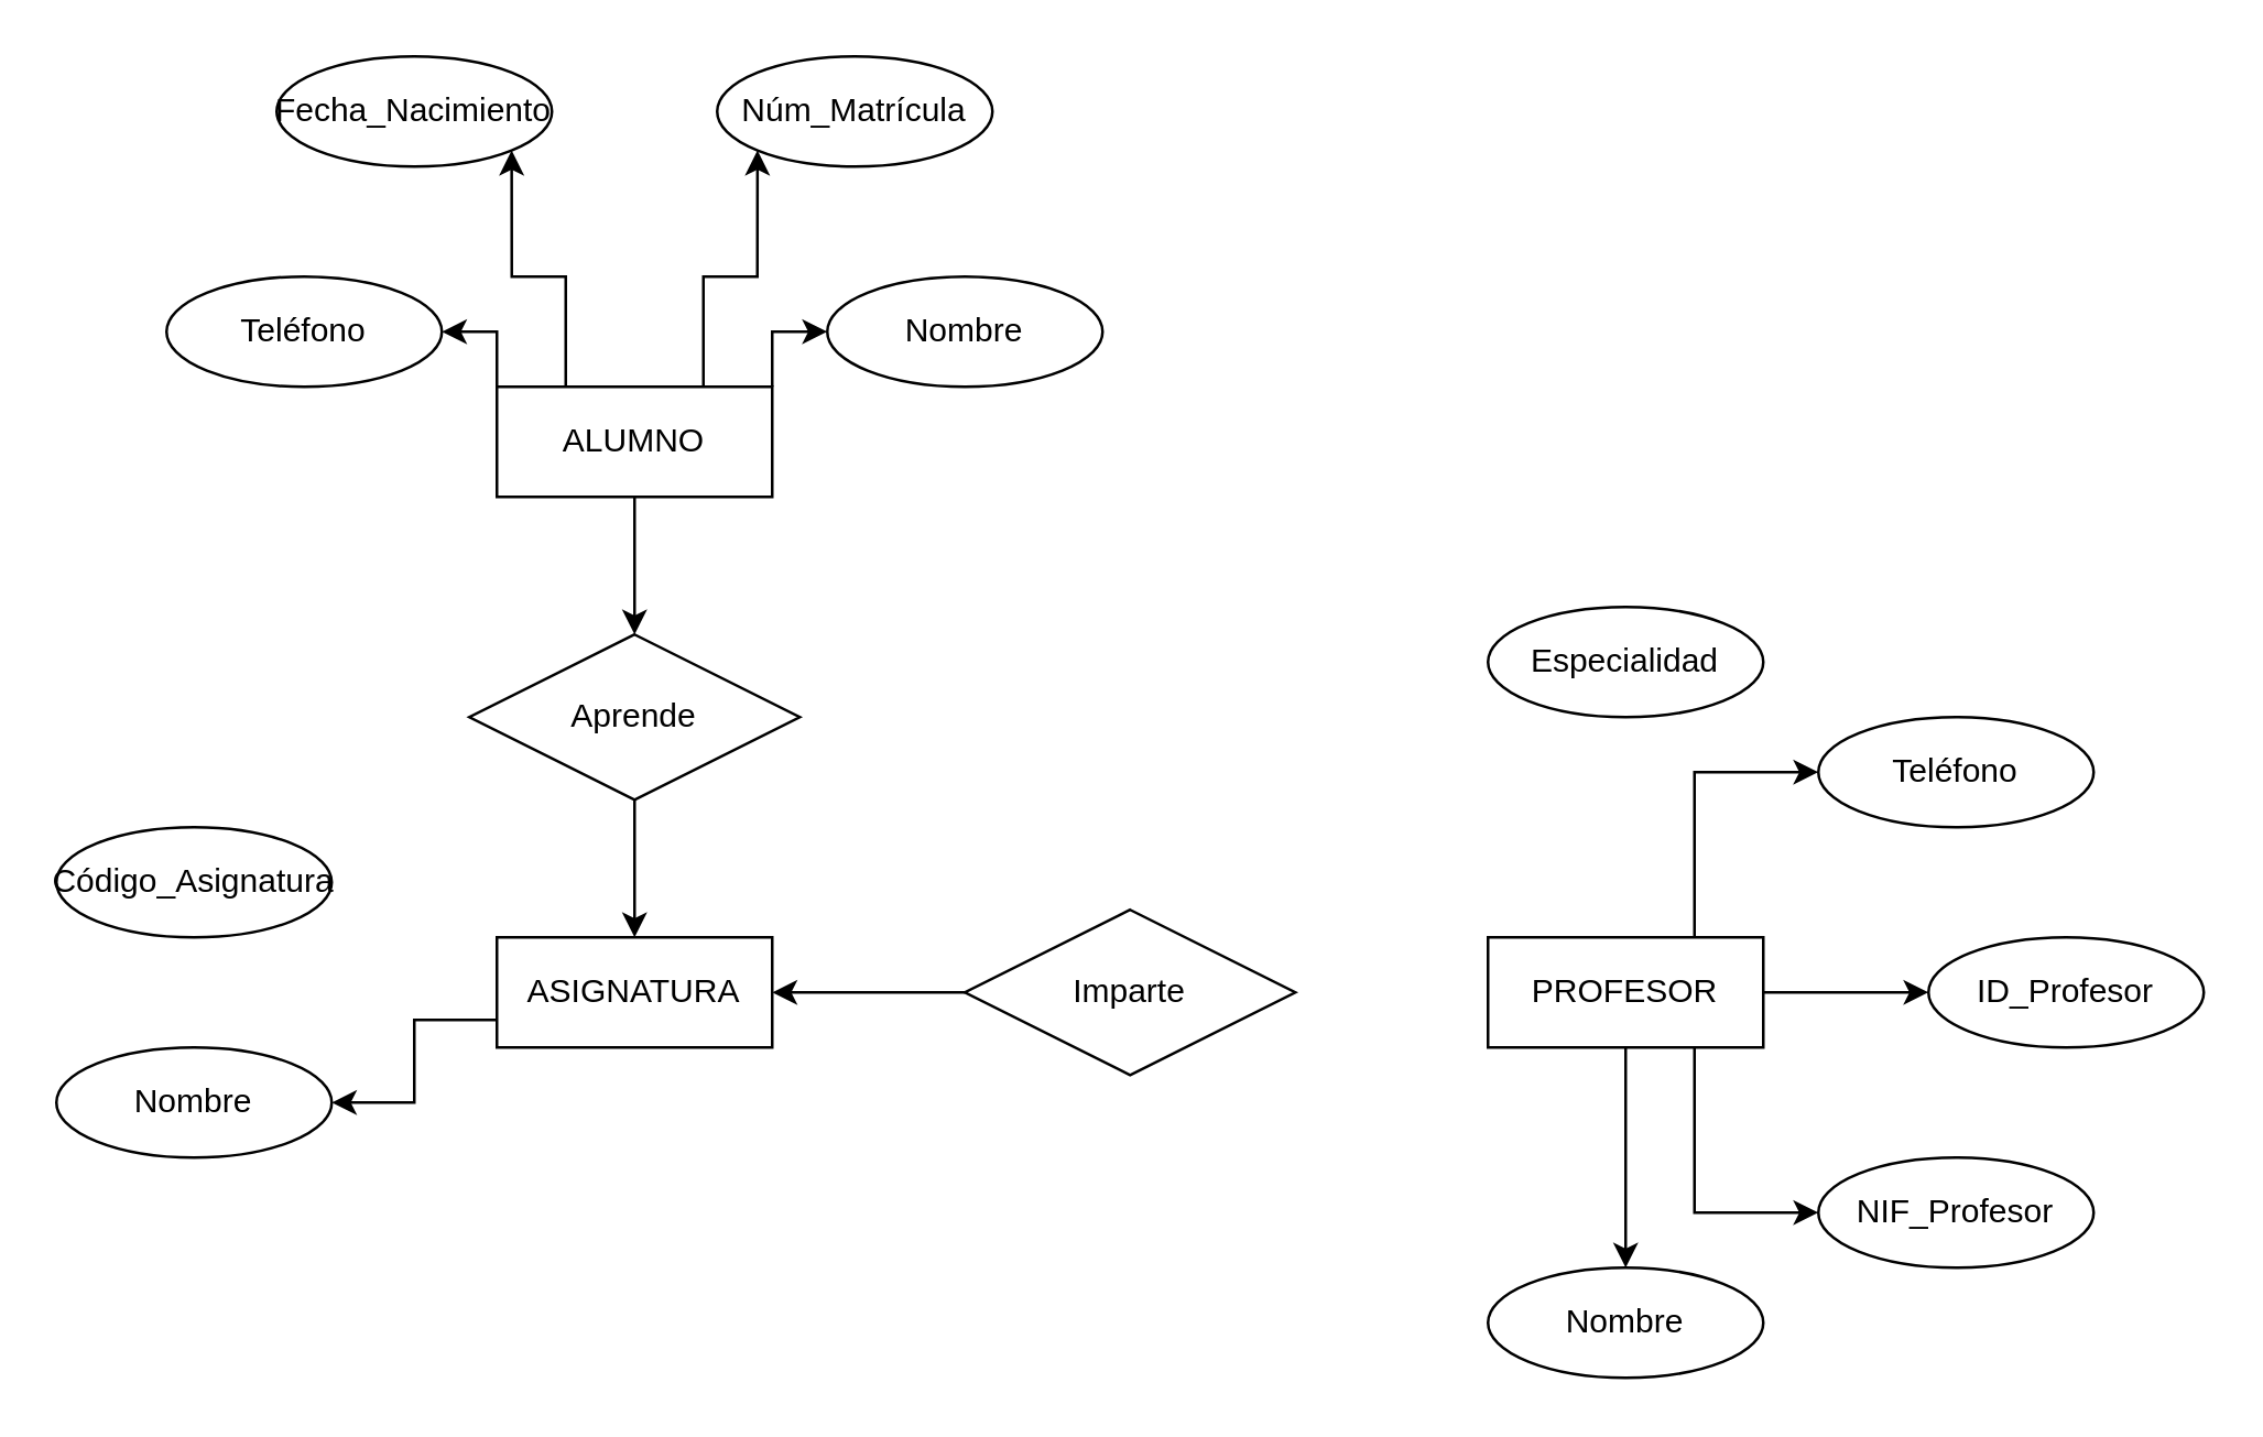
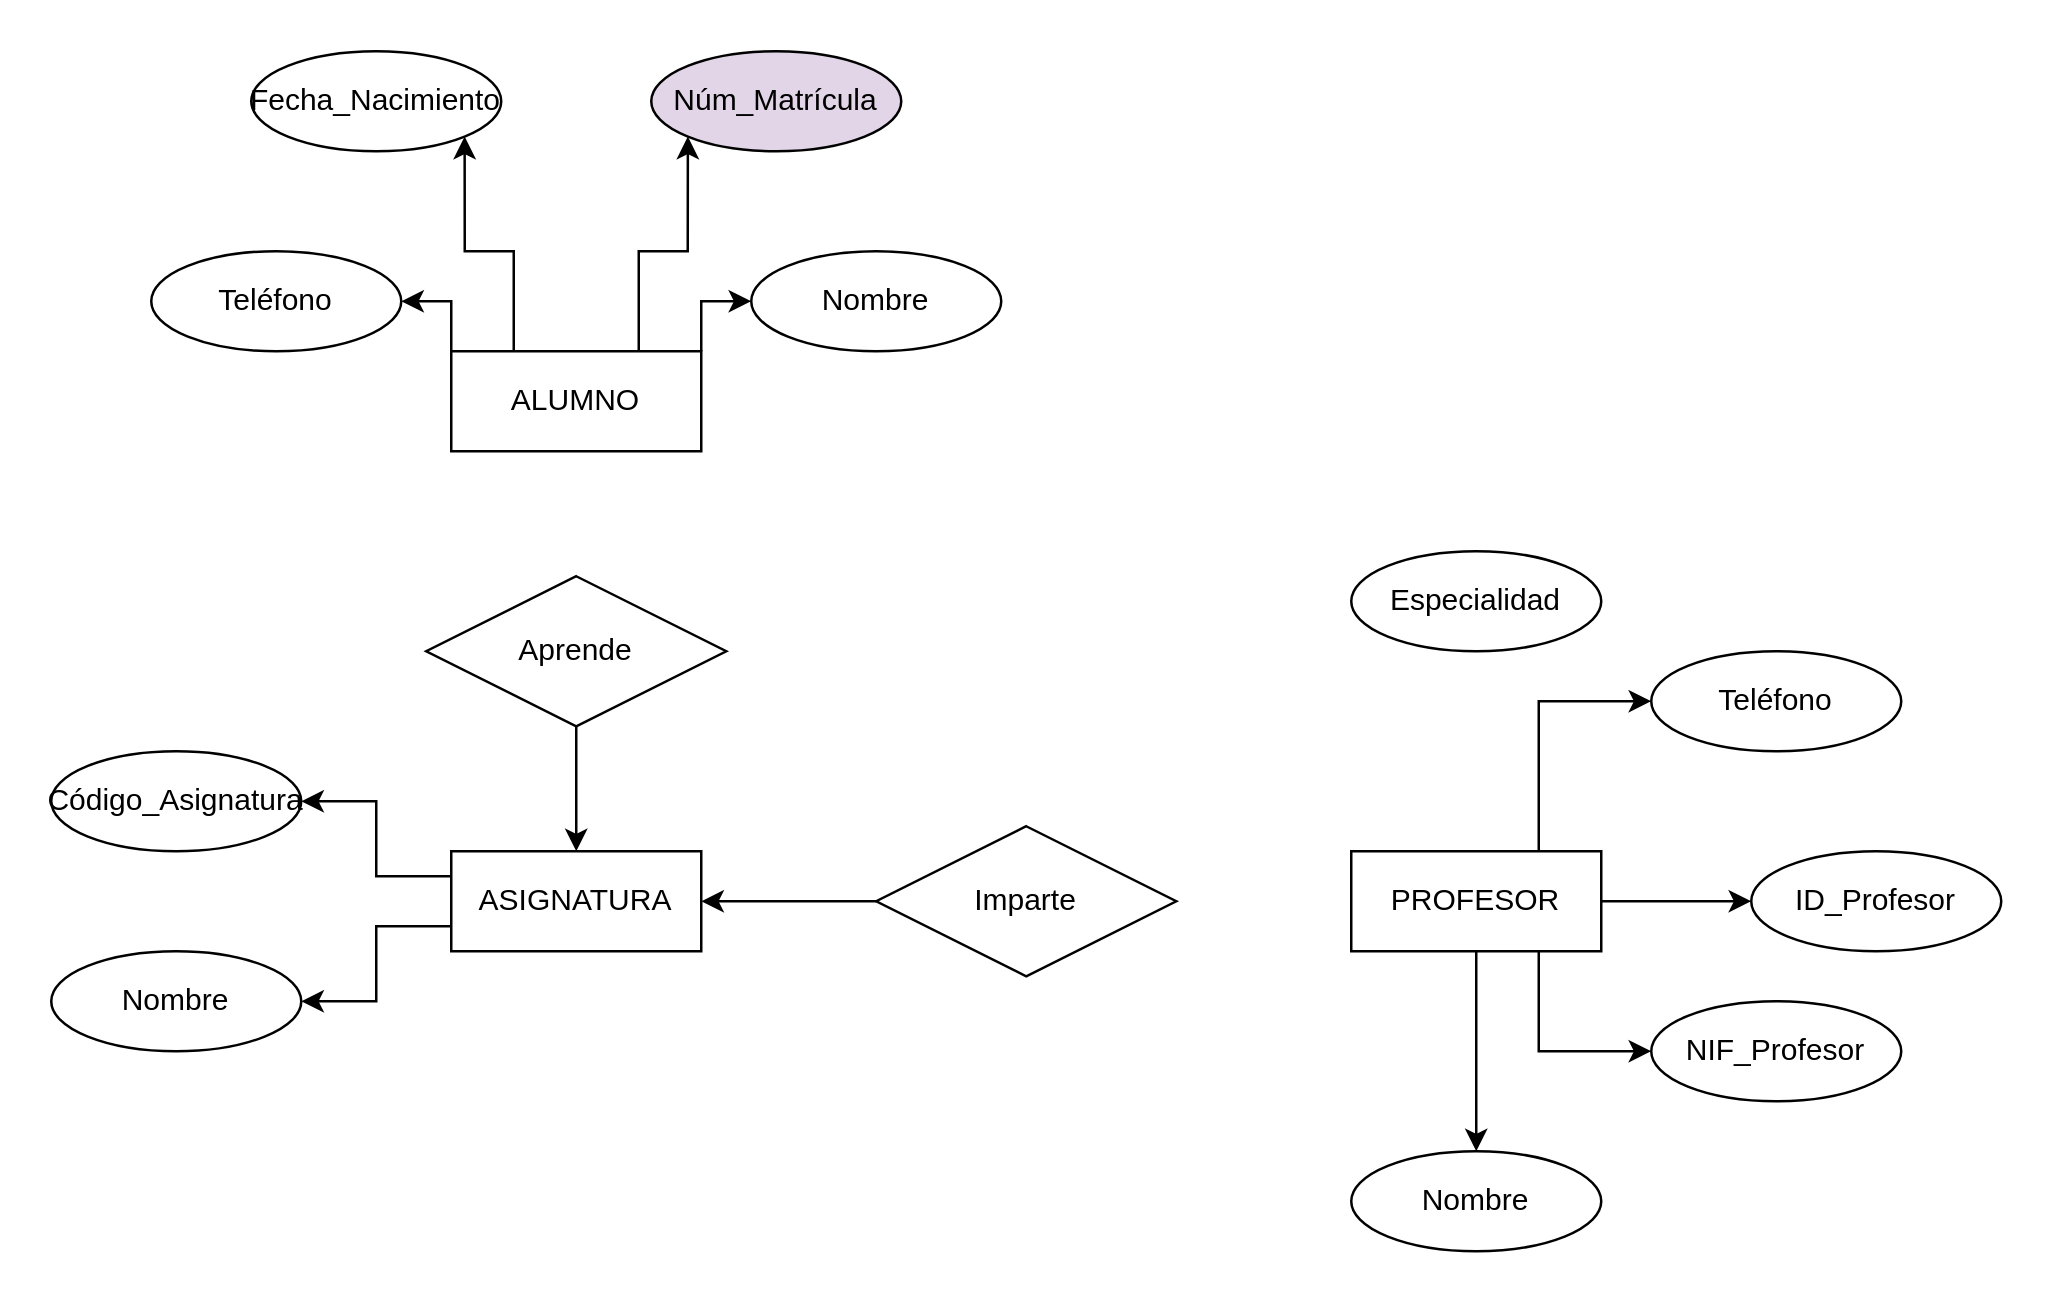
  <mxCell id="0" />
  <mxCell id="1" parent="0" />
- <mxCell id="2" style="edgeStyle=orthogonalEdgeStyle;rounded=0;orthogonalLoop=1;jettySize=auto;html=1;exitX=0.5;exitY=1;exitDx=0;exitDy=0;entryX=0.5;entryY=0;entryDx=0;entryDy=0;" edge="1" parent="1" source="7" target="29"><mxGeometry relative="1" as="geometry" /></mxCell>
  <mxCell id="3" style="edgeStyle=orthogonalEdgeStyle;rounded=0;orthogonalLoop=1;jettySize=auto;html=1;exitX=0;exitY=0;exitDx=0;exitDy=0;entryX=1;entryY=0.5;entryDx=0;entryDy=0;" edge="1" parent="1" source="7" target="16"><mxGeometry relative="1" as="geometry"><Array as="points"><mxPoint x="180" y="120" /></Array></mxGeometry></mxCell>
  <mxCell id="4" style="edgeStyle=orthogonalEdgeStyle;rounded=0;orthogonalLoop=1;jettySize=auto;html=1;exitX=1;exitY=0;exitDx=0;exitDy=0;entryX=0;entryY=0.5;entryDx=0;entryDy=0;" edge="1" parent="1" source="7" target="19"><mxGeometry relative="1" as="geometry"><Array as="points"><mxPoint x="280" y="120" /></Array></mxGeometry></mxCell>
  <mxCell id="5" style="edgeStyle=orthogonalEdgeStyle;rounded=0;orthogonalLoop=1;jettySize=auto;html=1;exitX=0.75;exitY=0;exitDx=0;exitDy=0;entryX=0;entryY=1;entryDx=0;entryDy=0;" edge="1" parent="1" source="7" target="18"><mxGeometry relative="1" as="geometry" /></mxCell>
  <mxCell id="6" style="edgeStyle=orthogonalEdgeStyle;rounded=0;orthogonalLoop=1;jettySize=auto;html=1;exitX=0.25;exitY=0;exitDx=0;exitDy=0;entryX=1;entryY=1;entryDx=0;entryDy=0;" edge="1" parent="1" source="7" target="17"><mxGeometry relative="1" as="geometry" /></mxCell>
  <mxCell id="7" value="ALUMNO" style="whiteSpace=wrap;html=1;align=center;" vertex="1" parent="1"><mxGeometry x="180" y="140" width="100" height="40" as="geometry" /></mxCell>
+ <mxCell id="8" style="edgeStyle=orthogonalEdgeStyle;rounded=0;orthogonalLoop=1;jettySize=auto;html=1;exitX=0;exitY=0.25;exitDx=0;exitDy=0;entryX=1;entryY=0.5;entryDx=0;entryDy=0;" edge="1" parent="1" source="10" target="21"><mxGeometry relative="1" as="geometry" /></mxCell>
  <mxCell id="9" style="edgeStyle=orthogonalEdgeStyle;rounded=0;orthogonalLoop=1;jettySize=auto;html=1;exitX=0;exitY=0.75;exitDx=0;exitDy=0;" edge="1" parent="1" source="10" target="20"><mxGeometry relative="1" as="geometry" /></mxCell>
  <mxCell id="10" value="ASIGNATURA" style="whiteSpace=wrap;html=1;align=center;" vertex="1" parent="1"><mxGeometry x="180" y="340" width="100" height="40" as="geometry" /></mxCell>
  <mxCell id="11" style="edgeStyle=orthogonalEdgeStyle;rounded=0;orthogonalLoop=1;jettySize=auto;html=1;exitX=0.5;exitY=1;exitDx=0;exitDy=0;entryX=0.5;entryY=0;entryDx=0;entryDy=0;" edge="1" parent="1" source="15" target="24"><mxGeometry relative="1" as="geometry" /></mxCell>
  <mxCell id="12" style="edgeStyle=orthogonalEdgeStyle;rounded=0;orthogonalLoop=1;jettySize=auto;html=1;exitX=0.75;exitY=0;exitDx=0;exitDy=0;entryX=0;entryY=0.5;entryDx=0;entryDy=0;" edge="1" parent="1" source="15" target="25"><mxGeometry relative="1" as="geometry" /></mxCell>
  <mxCell id="13" style="edgeStyle=orthogonalEdgeStyle;rounded=0;orthogonalLoop=1;jettySize=auto;html=1;exitX=0.75;exitY=1;exitDx=0;exitDy=0;entryX=0;entryY=0.5;entryDx=0;entryDy=0;" edge="1" parent="1" source="15" target="23"><mxGeometry relative="1" as="geometry" /></mxCell>
  <mxCell id="14" style="edgeStyle=orthogonalEdgeStyle;rounded=0;orthogonalLoop=1;jettySize=auto;html=1;exitX=1;exitY=0.5;exitDx=0;exitDy=0;" edge="1" parent="1" source="15" target="22"><mxGeometry relative="1" as="geometry" /></mxCell>
  <mxCell id="15" value="PROFESOR" style="whiteSpace=wrap;html=1;align=center;" vertex="1" parent="1"><mxGeometry x="540" y="340" width="100" height="40" as="geometry" /></mxCell>
  <mxCell id="16" value="Teléfono" style="ellipse;whiteSpace=wrap;html=1;align=center;" vertex="1" parent="1"><mxGeometry x="60" y="100" width="100" height="40" as="geometry" /></mxCell>
  <mxCell id="17" value="Fecha_Nacimiento" style="ellipse;whiteSpace=wrap;html=1;align=center;" vertex="1" parent="1"><mxGeometry x="100" y="20" width="100" height="40" as="geometry" /></mxCell>
- <mxCell id="18" value="Núm_Matrícula" style="ellipse;whiteSpace=wrap;html=1;align=center;" vertex="1" parent="1"><mxGeometry x="260" y="20" width="100" height="40" as="geometry" /></mxCell>
+ <mxCell id="18" value="Núm_Matrícula" style="ellipse;whiteSpace=wrap;html=1;align=center;fillColor=#e1d5e7;" vertex="1" parent="1"><mxGeometry x="260" y="20" width="100" height="40" as="geometry" /></mxCell>
  <mxCell id="19" value="Nombre" style="ellipse;whiteSpace=wrap;html=1;align=center;" vertex="1" parent="1"><mxGeometry x="300" y="100" width="100" height="40" as="geometry" /></mxCell>
  <mxCell id="20" value="Nombre" style="ellipse;whiteSpace=wrap;html=1;align=center;" vertex="1" parent="1"><mxGeometry x="20" y="380" width="100" height="40" as="geometry" /></mxCell>
  <mxCell id="21" value="Código_Asignatura" style="ellipse;whiteSpace=wrap;html=1;align=center;" vertex="1" parent="1"><mxGeometry x="20" y="300" width="100" height="40" as="geometry" /></mxCell>
  <mxCell id="22" value="ID_Profesor" style="ellipse;whiteSpace=wrap;html=1;align=center;" vertex="1" parent="1"><mxGeometry x="700" y="340" width="100" height="40" as="geometry" /></mxCell>
- <mxCell id="23" value="NIF_Profesor" style="ellipse;whiteSpace=wrap;html=1;align=center;" vertex="1" parent="1"><mxGeometry x="660" y="420" width="100" height="40" as="geometry" /></mxCell>
+ <mxCell id="23" value="NIF_Profesor" style="ellipse;whiteSpace=wrap;html=1;align=center;" vertex="1" parent="1"><mxGeometry x="660" y="400" width="100" height="40" as="geometry" /></mxCell>
  <mxCell id="24" value="Nombre" style="ellipse;whiteSpace=wrap;html=1;align=center;" vertex="1" parent="1"><mxGeometry x="540" y="460" width="100" height="40" as="geometry" /></mxCell>
  <mxCell id="25" value="Teléfono" style="ellipse;whiteSpace=wrap;html=1;align=center;" vertex="1" parent="1"><mxGeometry x="660" y="260" width="100" height="40" as="geometry" /></mxCell>
  <mxCell id="26" value="Especialidad" style="ellipse;whiteSpace=wrap;html=1;align=center;" vertex="1" parent="1"><mxGeometry x="540" y="220" width="100" height="40" as="geometry" /></mxCell>
  <mxCell id="27" style="edgeStyle=orthogonalEdgeStyle;rounded=0;orthogonalLoop=1;jettySize=auto;html=1;exitX=0.5;exitY=1;exitDx=0;exitDy=0;" edge="1" parent="1" source="7" target="7"><mxGeometry relative="1" as="geometry" /></mxCell>
  <mxCell id="28" style="edgeStyle=orthogonalEdgeStyle;rounded=0;orthogonalLoop=1;jettySize=auto;html=1;exitX=0.5;exitY=1;exitDx=0;exitDy=0;entryX=0.5;entryY=0;entryDx=0;entryDy=0;" edge="1" parent="1" source="29" target="10"><mxGeometry relative="1" as="geometry" /></mxCell>
  <mxCell id="29" value="Aprende" style="shape=rhombus;perimeter=rhombusPerimeter;whiteSpace=wrap;html=1;align=center;" vertex="1" parent="1"><mxGeometry x="170" y="230" width="120" height="60" as="geometry" /></mxCell>
  <mxCell id="30" style="edgeStyle=orthogonalEdgeStyle;rounded=0;orthogonalLoop=1;jettySize=auto;html=1;exitX=0;exitY=0.5;exitDx=0;exitDy=0;entryX=1;entryY=0.5;entryDx=0;entryDy=0;" edge="1" parent="1" source="31" target="10"><mxGeometry relative="1" as="geometry" /></mxCell>
  <mxCell id="31" value="Imparte" style="shape=rhombus;perimeter=rhombusPerimeter;whiteSpace=wrap;html=1;align=center;" vertex="1" parent="1"><mxGeometry x="350" y="330" width="120" height="60" as="geometry" /></mxCell>
